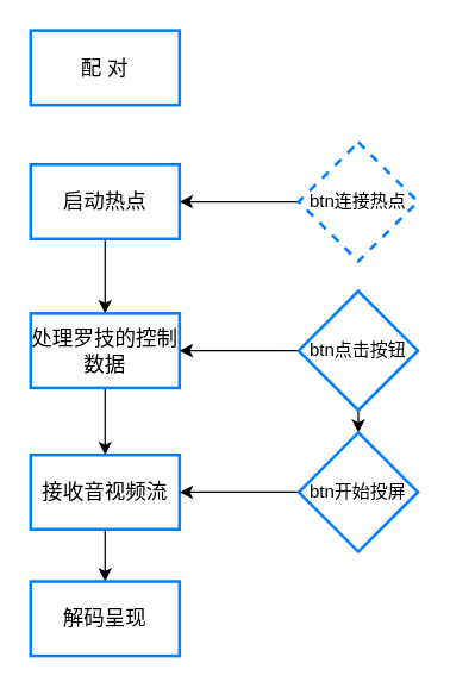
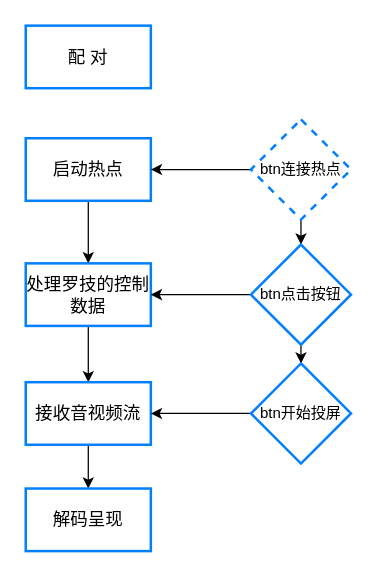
  <mxCell id="0" />
  <mxCell id="1" parent="0" />
  <mxCell id="2" value="&lt;font style=&quot;font-size: 14px&quot;&gt;配 对&lt;/font&gt;" style="rounded=0;whiteSpace=wrap;html=1;strokeColor=#007FFF;strokeWidth=2;" vertex="1" parent="1"><mxGeometry x="20" y="20" width="100" height="50" as="geometry" /></mxCell>
  <mxCell id="3" style="edgeStyle=orthogonalEdgeStyle;rounded=0;orthogonalLoop=1;jettySize=auto;html=1;exitX=0.5;exitY=1;exitDx=0;exitDy=0;entryX=0.5;entryY=0;entryDx=0;entryDy=0;" edge="1" parent="1" source="4" target="6"><mxGeometry relative="1" as="geometry" /></mxCell>
  <mxCell id="4" value="&lt;font style=&quot;font-size: 14px&quot;&gt;启动热点&lt;/font&gt;" style="rounded=0;whiteSpace=wrap;html=1;strokeColor=#007FFF;strokeWidth=2;" vertex="1" parent="1"><mxGeometry x="20" y="110" width="100" height="50" as="geometry" /></mxCell>
  <mxCell id="5" style="edgeStyle=orthogonalEdgeStyle;rounded=0;orthogonalLoop=1;jettySize=auto;html=1;exitX=0.5;exitY=1;exitDx=0;exitDy=0;entryX=0.5;entryY=0;entryDx=0;entryDy=0;" edge="1" parent="1" source="6" target="8"><mxGeometry relative="1" as="geometry" /></mxCell>
  <mxCell id="6" value="&lt;font style=&quot;font-size: 14px&quot;&gt;处理罗技的控制数据&lt;/font&gt;" style="whiteSpace=wrap;html=1;rounded=0;strokeColor=#007FFF;strokeWidth=2;" vertex="1" parent="1"><mxGeometry x="20" y="210" width="100" height="50" as="geometry" /></mxCell>
  <mxCell id="7" style="edgeStyle=orthogonalEdgeStyle;rounded=0;orthogonalLoop=1;jettySize=auto;html=1;exitX=0.5;exitY=1;exitDx=0;exitDy=0;entryX=0.5;entryY=0;entryDx=0;entryDy=0;" edge="1" parent="1" source="8" target="9"><mxGeometry relative="1" as="geometry" /></mxCell>
  <mxCell id="8" value="&lt;font style=&quot;font-size: 14px&quot;&gt;接收音视频流&lt;br&gt;&lt;/font&gt;" style="rounded=0;whiteSpace=wrap;html=1;strokeColor=#007FFF;strokeWidth=2;" vertex="1" parent="1"><mxGeometry x="20" y="305" width="100" height="50" as="geometry" /></mxCell>
  <mxCell id="9" value="&lt;font style=&quot;font-size: 14px&quot;&gt;解码呈现&lt;br&gt;&lt;/font&gt;" style="rounded=0;whiteSpace=wrap;html=1;strokeColor=#007FFF;strokeWidth=2;" vertex="1" parent="1"><mxGeometry x="20" y="390" width="100" height="50" as="geometry" /></mxCell>
  <mxCell id="10" style="edgeStyle=orthogonalEdgeStyle;rounded=0;orthogonalLoop=1;jettySize=auto;html=1;" edge="1" parent="1" source="12" target="4"><mxGeometry relative="1" as="geometry" /></mxCell>
+ <mxCell id="11" style="edgeStyle=orthogonalEdgeStyle;rounded=0;orthogonalLoop=1;jettySize=auto;html=1;exitX=0.5;exitY=1;exitDx=0;exitDy=0;entryX=0.5;entryY=0;entryDx=0;entryDy=0;" edge="1" parent="1" source="12" target="15"><mxGeometry relative="1" as="geometry" /></mxCell>
  <mxCell id="12" value="btn连接热点" style="rhombus;whiteSpace=wrap;html=1;strokeColor=#007FFF;strokeWidth=2;dashed=1;" vertex="1" parent="1"><mxGeometry x="200" y="95" width="80" height="80" as="geometry" /></mxCell>
  <mxCell id="13" style="edgeStyle=orthogonalEdgeStyle;rounded=0;orthogonalLoop=1;jettySize=auto;html=1;exitX=0;exitY=0.5;exitDx=0;exitDy=0;" edge="1" parent="1" source="15" target="6"><mxGeometry relative="1" as="geometry" /></mxCell>
  <mxCell id="14" style="edgeStyle=orthogonalEdgeStyle;rounded=0;orthogonalLoop=1;jettySize=auto;html=1;exitX=0.5;exitY=1;exitDx=0;exitDy=0;entryX=0.5;entryY=0;entryDx=0;entryDy=0;" edge="1" parent="1" source="15" target="17"><mxGeometry relative="1" as="geometry" /></mxCell>
  <mxCell id="15" value="btn点击按钮" style="rhombus;whiteSpace=wrap;html=1;strokeColor=#007FFF;strokeWidth=2;" vertex="1" parent="1"><mxGeometry x="200" y="195" width="80" height="80" as="geometry" /></mxCell>
  <mxCell id="16" style="edgeStyle=orthogonalEdgeStyle;rounded=0;orthogonalLoop=1;jettySize=auto;html=1;exitX=0;exitY=0.5;exitDx=0;exitDy=0;entryX=1;entryY=0.5;entryDx=0;entryDy=0;" edge="1" parent="1" source="17" target="8"><mxGeometry relative="1" as="geometry" /></mxCell>
  <mxCell id="17" value="btn开始投屏" style="rhombus;whiteSpace=wrap;html=1;strokeColor=#007FFF;strokeWidth=2;" vertex="1" parent="1"><mxGeometry x="200" y="290" width="80" height="80" as="geometry" /></mxCell>
